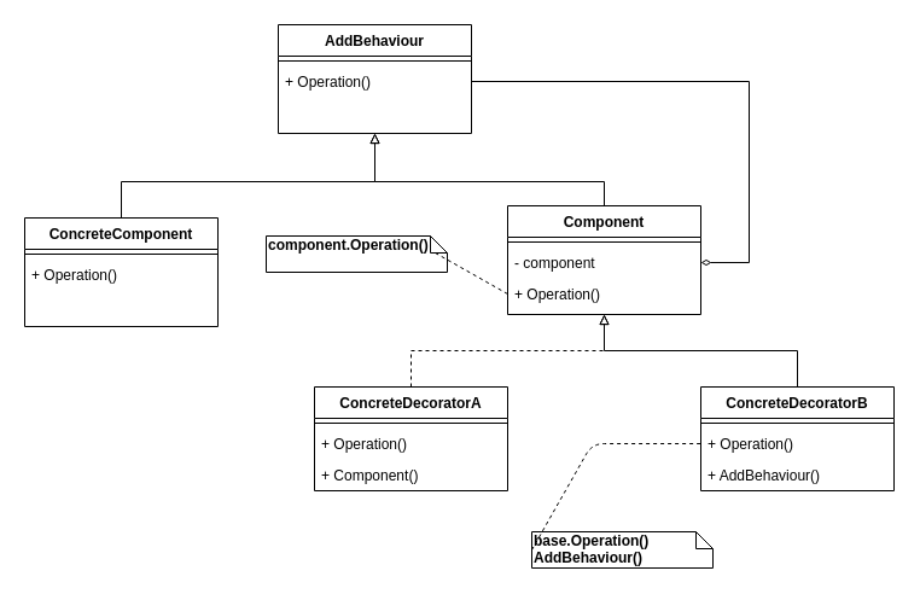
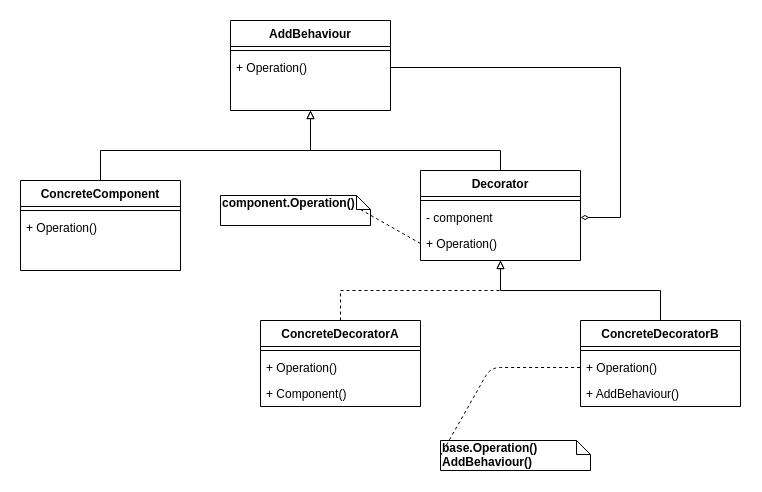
  <mxCell id="0" />
  <mxCell id="1" parent="0" />
  <mxCell id="2" style="edgeStyle=orthogonalEdgeStyle;rounded=0;orthogonalLoop=1;jettySize=auto;html=1;endArrow=block;endFill=0;" edge="1" parent="1" source="10"><mxGeometry relative="1" as="geometry"><mxPoint x="310" y="110" as="targetPoint" /><Array as="points"><mxPoint x="500" y="150" /><mxPoint x="310" y="150" /></Array></mxGeometry></mxCell>
  <mxCell id="3" style="edgeStyle=orthogonalEdgeStyle;rounded=0;orthogonalLoop=1;jettySize=auto;html=1;endArrow=block;endFill=0;" edge="1" parent="1" source="14"><mxGeometry relative="1" as="geometry"><mxPoint x="310" y="110" as="targetPoint" /><Array as="points"><mxPoint x="100" y="150" /><mxPoint x="310" y="150" /></Array></mxGeometry></mxCell>
  <mxCell id="4" style="edgeStyle=orthogonalEdgeStyle;rounded=0;orthogonalLoop=1;jettySize=auto;html=1;entryX=1;entryY=0.5;entryDx=0;entryDy=0;endArrow=diamondThin;endFill=0;" edge="1" parent="1" source="9" target="12"><mxGeometry relative="1" as="geometry"><Array as="points"><mxPoint x="620" y="67" /><mxPoint x="620" y="217" /></Array></mxGeometry></mxCell>
  <mxCell id="5" style="edgeStyle=orthogonalEdgeStyle;rounded=0;orthogonalLoop=1;jettySize=auto;html=1;entryX=0.5;entryY=1;entryDx=0;entryDy=0;endArrow=block;endFill=0;dashed=1;" edge="1" parent="1" source="17" target="10"><mxGeometry relative="1" as="geometry" /></mxCell>
  <mxCell id="6" style="edgeStyle=orthogonalEdgeStyle;rounded=0;orthogonalLoop=1;jettySize=auto;html=1;endArrow=block;endFill=0;" edge="1" parent="1" source="21"><mxGeometry relative="1" as="geometry"><mxPoint x="500" y="260" as="targetPoint" /><Array as="points"><mxPoint x="660" y="290" /><mxPoint x="500" y="290" /></Array></mxGeometry></mxCell>
  <mxCell id="7" value="AddBehaviour" style="swimlane;fontStyle=1;align=center;verticalAlign=top;childLayout=stackLayout;horizontal=1;startSize=26;horizontalStack=0;resizeParent=1;resizeLast=0;collapsible=1;marginBottom=0;rounded=0;shadow=0;strokeWidth=1;" vertex="1" parent="1" treatAsSingle="0"><mxGeometry x="230" y="20" width="160" height="90" as="geometry"><mxRectangle x="130" y="380" width="160" height="26" as="alternateBounds" /></mxGeometry></mxCell>
  <mxCell id="8" value="" style="line;html=1;strokeWidth=1;align=left;verticalAlign=middle;spacingTop=-1;spacingLeft=3;spacingRight=3;rotatable=0;labelPosition=right;points=[];portConstraint=eastwest;" vertex="1" parent="7"><mxGeometry y="26" width="160" height="8" as="geometry" /></mxCell>
  <mxCell id="9" value="+ Operation()" style="text;align=left;verticalAlign=top;spacingLeft=4;spacingRight=4;overflow=hidden;rotatable=0;points=[[0,0.5],[1,0.5]];portConstraint=eastwest;" vertex="1" parent="7"><mxGeometry y="34" width="160" height="26" as="geometry" /></mxCell>
- <mxCell id="10" value="Component" style="swimlane;fontStyle=1;align=center;verticalAlign=top;childLayout=stackLayout;horizontal=1;startSize=26;horizontalStack=0;resizeParent=1;resizeLast=0;collapsible=1;marginBottom=0;rounded=0;shadow=0;strokeWidth=1;" vertex="1" parent="1" treatAsSingle="0"><mxGeometry x="420" y="170" width="160" height="90" as="geometry"><mxRectangle x="130" y="380" width="160" height="26" as="alternateBounds" /></mxGeometry></mxCell>
+ <mxCell id="10" value="Decorator" style="swimlane;fontStyle=1;align=center;verticalAlign=top;childLayout=stackLayout;horizontal=1;startSize=26;horizontalStack=0;resizeParent=1;resizeLast=0;collapsible=1;marginBottom=0;rounded=0;shadow=0;strokeWidth=1;" vertex="1" parent="1" treatAsSingle="0"><mxGeometry x="420" y="170" width="160" height="90" as="geometry"><mxRectangle x="130" y="380" width="160" height="26" as="alternateBounds" /></mxGeometry></mxCell>
  <mxCell id="11" value="" style="line;html=1;strokeWidth=1;align=left;verticalAlign=middle;spacingTop=-1;spacingLeft=3;spacingRight=3;rotatable=0;labelPosition=right;points=[];portConstraint=eastwest;" vertex="1" parent="10"><mxGeometry y="26" width="160" height="8" as="geometry" /></mxCell>
  <mxCell id="12" value="- component" style="text;align=left;verticalAlign=top;spacingLeft=4;spacingRight=4;overflow=hidden;rotatable=0;points=[[0,0.5],[1,0.5]];portConstraint=eastwest;" vertex="1" parent="10"><mxGeometry y="34" width="160" height="26" as="geometry" /></mxCell>
  <mxCell id="13" value="+ Operation()" style="text;align=left;verticalAlign=top;spacingLeft=4;spacingRight=4;overflow=hidden;rotatable=0;points=[[0,0.5],[1,0.5]];portConstraint=eastwest;" vertex="1" parent="10"><mxGeometry y="60" width="160" height="26" as="geometry" /></mxCell>
  <mxCell id="14" value="ConcreteComponent" style="swimlane;fontStyle=1;align=center;verticalAlign=top;childLayout=stackLayout;horizontal=1;startSize=26;horizontalStack=0;resizeParent=1;resizeLast=0;collapsible=1;marginBottom=0;rounded=0;shadow=0;strokeWidth=1;" vertex="1" parent="1" treatAsSingle="0"><mxGeometry x="20" y="180" width="160" height="90" as="geometry"><mxRectangle x="130" y="380" width="160" height="26" as="alternateBounds" /></mxGeometry></mxCell>
  <mxCell id="15" value="" style="line;html=1;strokeWidth=1;align=left;verticalAlign=middle;spacingTop=-1;spacingLeft=3;spacingRight=3;rotatable=0;labelPosition=right;points=[];portConstraint=eastwest;" vertex="1" parent="14"><mxGeometry y="26" width="160" height="8" as="geometry" /></mxCell>
  <mxCell id="16" value="+ Operation()" style="text;align=left;verticalAlign=top;spacingLeft=4;spacingRight=4;overflow=hidden;rotatable=0;points=[[0,0.5],[1,0.5]];portConstraint=eastwest;" vertex="1" parent="14"><mxGeometry y="34" width="160" height="26" as="geometry" /></mxCell>
  <mxCell id="17" value="ConcreteDecoratorA" style="swimlane;fontStyle=1;align=center;verticalAlign=top;childLayout=stackLayout;horizontal=1;startSize=26;horizontalStack=0;resizeParent=1;resizeParentMax=0;resizeLast=0;collapsible=1;marginBottom=0;" vertex="1" parent="1" treatAsSingle="0"><mxGeometry x="260" y="320" width="160" height="86" as="geometry" /></mxCell>
  <mxCell id="18" value="" style="line;strokeWidth=1;fillColor=none;align=left;verticalAlign=middle;spacingTop=-1;spacingLeft=3;spacingRight=3;rotatable=0;labelPosition=right;points=[];portConstraint=eastwest;" vertex="1" parent="17"><mxGeometry y="26" width="160" height="8" as="geometry" /></mxCell>
  <mxCell id="19" value="+ Operation()" style="text;strokeColor=none;fillColor=none;align=left;verticalAlign=top;spacingLeft=4;spacingRight=4;overflow=hidden;rotatable=0;points=[[0,0.5],[1,0.5]];portConstraint=eastwest;" vertex="1" parent="17"><mxGeometry y="34" width="160" height="26" as="geometry" /></mxCell>
  <mxCell id="20" value="+ Component()" style="text;strokeColor=none;fillColor=none;align=left;verticalAlign=top;spacingLeft=4;spacingRight=4;overflow=hidden;rotatable=0;points=[[0,0.5],[1,0.5]];portConstraint=eastwest;" vertex="1" parent="17"><mxGeometry y="60" width="160" height="26" as="geometry" /></mxCell>
  <mxCell id="21" value="ConcreteDecoratorB" style="swimlane;fontStyle=1;align=center;verticalAlign=top;childLayout=stackLayout;horizontal=1;startSize=26;horizontalStack=0;resizeParent=1;resizeParentMax=0;resizeLast=0;collapsible=1;marginBottom=0;" vertex="1" parent="1" treatAsSingle="0"><mxGeometry x="580" y="320" width="160" height="86" as="geometry" /></mxCell>
  <mxCell id="22" value="" style="line;strokeWidth=1;fillColor=none;align=left;verticalAlign=middle;spacingTop=-1;spacingLeft=3;spacingRight=3;rotatable=0;labelPosition=right;points=[];portConstraint=eastwest;" vertex="1" parent="21"><mxGeometry y="26" width="160" height="8" as="geometry" /></mxCell>
  <mxCell id="23" value="+ Operation()" style="text;strokeColor=none;fillColor=none;align=left;verticalAlign=top;spacingLeft=4;spacingRight=4;overflow=hidden;rotatable=0;points=[[0,0.5],[1,0.5]];portConstraint=eastwest;" vertex="1" parent="21"><mxGeometry y="34" width="160" height="26" as="geometry" /></mxCell>
  <mxCell id="24" value="+ AddBehaviour()" style="text;strokeColor=none;fillColor=none;align=left;verticalAlign=top;spacingLeft=4;spacingRight=4;overflow=hidden;rotatable=0;points=[[0,0.5],[1,0.5]];portConstraint=eastwest;" vertex="1" parent="21"><mxGeometry y="60" width="160" height="26" as="geometry" /></mxCell>
  <mxCell id="25" value="&lt;b&gt;component.Operation()&lt;/b&gt;" style="shape=note;whiteSpace=wrap;html=1;size=14;verticalAlign=top;align=left;spacingTop=-6;" vertex="1" parent="1"><mxGeometry x="220" y="195" width="150" height="30" as="geometry" /></mxCell>
  <mxCell id="26" value="" style="endArrow=none;dashed=1;html=1;exitX=0;exitY=0;exitDx=140;exitDy=14;exitPerimeter=0;entryX=0;entryY=0.5;entryDx=0;entryDy=0;" edge="1" parent="1" source="25" target="13"><mxGeometry width="50" height="50" relative="1" as="geometry"><mxPoint x="140" y="370" as="sourcePoint" /><mxPoint x="190" y="320" as="targetPoint" /></mxGeometry></mxCell>
  <mxCell id="27" value="&lt;b&gt;base.Operation()&lt;br&gt;AddBehaviour()&lt;br&gt;&lt;/b&gt;" style="shape=note;whiteSpace=wrap;html=1;size=14;verticalAlign=top;align=left;spacingTop=-6;" vertex="1" parent="1"><mxGeometry x="440" y="440" width="150" height="30" as="geometry" /></mxCell>
  <mxCell id="28" value="" style="endArrow=none;dashed=1;html=1;exitX=0;exitY=0.5;exitDx=0;exitDy=0;exitPerimeter=0;entryX=0;entryY=0.5;entryDx=0;entryDy=0;" edge="1" parent="1" source="27" target="23"><mxGeometry width="50" height="50" relative="1" as="geometry"><mxPoint x="370" y="254" as="sourcePoint" /><mxPoint x="430" y="253" as="targetPoint" /><Array as="points"><mxPoint x="490" y="367" /></Array></mxGeometry></mxCell>
